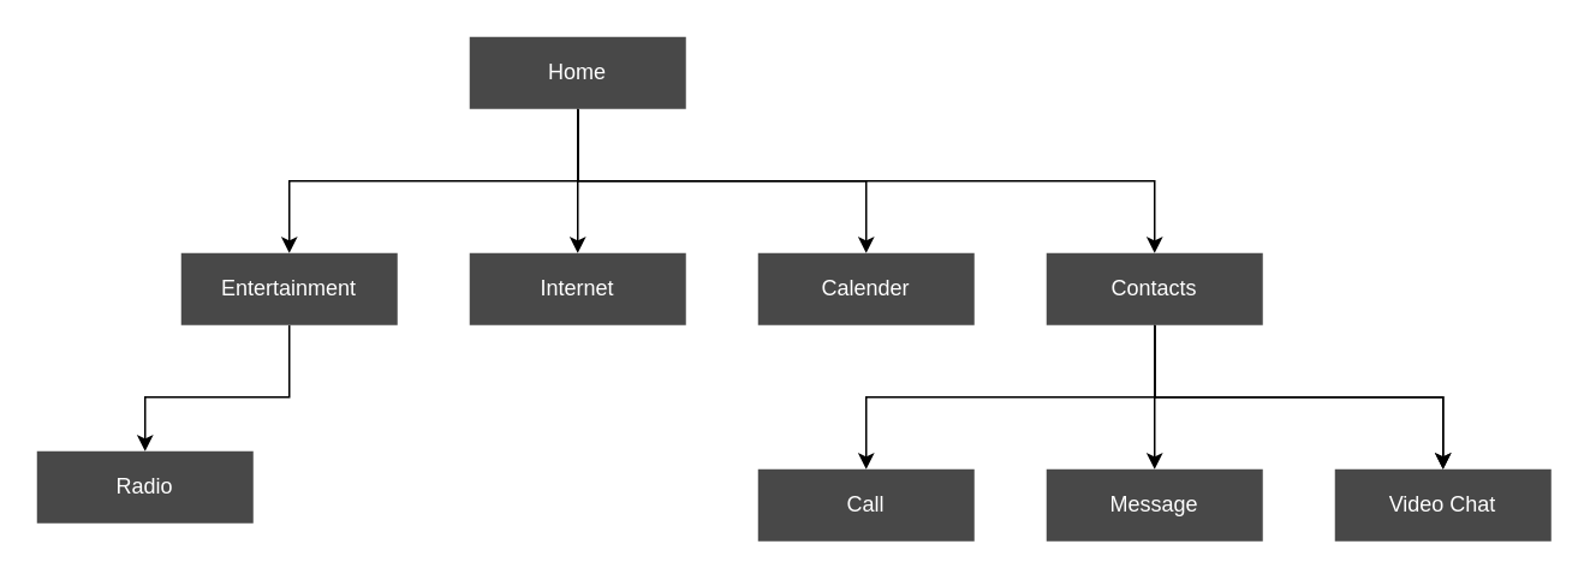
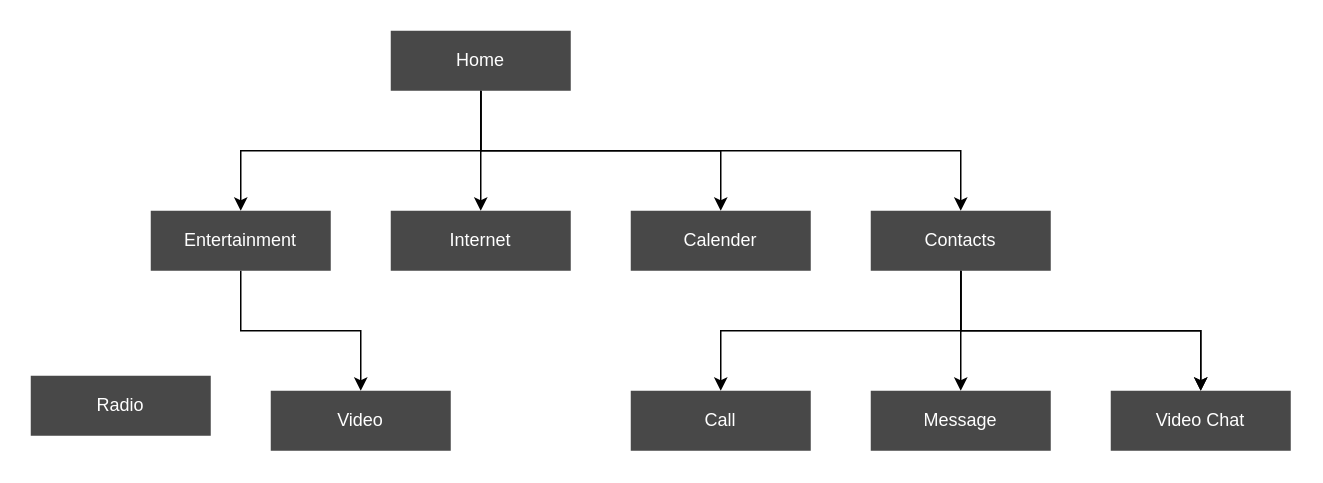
  <mxCell id="0" />
  <mxCell id="1" parent="0" />
  <mxCell id="2" value="" style="edgeStyle=orthogonalEdgeStyle;rounded=0;orthogonalLoop=1;jettySize=auto;html=1;fontColor=#FFFFFF;" edge="1" parent="1" source="6" target="19"><mxGeometry relative="1" as="geometry"><Array as="points"><mxPoint x="320" y="100" /><mxPoint x="160" y="100" /></Array></mxGeometry></mxCell>
  <mxCell id="3" value="" style="edgeStyle=orthogonalEdgeStyle;rounded=0;orthogonalLoop=1;jettySize=auto;html=1;fontColor=#FFFFFF;" edge="1" parent="1" source="6" target="16"><mxGeometry relative="1" as="geometry"><Array as="points"><mxPoint x="320" y="80" /><mxPoint x="320" y="80" /></Array></mxGeometry></mxCell>
  <mxCell id="4" value="" style="edgeStyle=orthogonalEdgeStyle;rounded=0;orthogonalLoop=1;jettySize=auto;html=1;fontColor=#FFFFFF;" edge="1" parent="1" source="6" target="15"><mxGeometry relative="1" as="geometry"><Array as="points"><mxPoint x="320" y="100" /><mxPoint x="480" y="100" /></Array></mxGeometry></mxCell>
  <mxCell id="5" value="" style="edgeStyle=orthogonalEdgeStyle;rounded=0;orthogonalLoop=1;jettySize=auto;html=1;fontColor=#FFFFFF;" edge="1" parent="1" source="6" target="11"><mxGeometry relative="1" as="geometry"><Array as="points"><mxPoint x="320" y="100" /><mxPoint x="640" y="100" /></Array></mxGeometry></mxCell>
  <mxCell id="6" value="Home" style="rounded=0;whiteSpace=wrap;html=1;strokeColor=none;fillColor=#484848;fontColor=#FFFFFF;" vertex="1" parent="1"><mxGeometry y="20" width="120" height="40" as="geometry" x="260" /></mxCell>
  <mxCell id="7" value="" style="edgeStyle=orthogonalEdgeStyle;rounded=0;orthogonalLoop=1;jettySize=auto;html=1;fontColor=#FFFFFF;" edge="1" parent="1" source="11" target="14"><mxGeometry relative="1" as="geometry"><Array as="points"><mxPoint x="640" y="220" /><mxPoint x="480" y="220" /></Array></mxGeometry></mxCell>
  <mxCell id="8" value="" style="edgeStyle=orthogonalEdgeStyle;rounded=0;orthogonalLoop=1;jettySize=auto;html=1;fontColor=#FFFFFF;" edge="1" parent="1" source="11" target="13"><mxGeometry relative="1" as="geometry"><Array as="points"><mxPoint x="640" y="220" /><mxPoint x="800" y="220" /></Array></mxGeometry></mxCell>
  <mxCell id="9" value="" style="edgeStyle=orthogonalEdgeStyle;rounded=0;orthogonalLoop=1;jettySize=auto;html=1;fontColor=#FFFFFF;" edge="1" parent="1" source="11" target="13"><mxGeometry relative="1" as="geometry"><Array as="points"><mxPoint x="640" y="220" /><mxPoint x="800" y="220" /></Array></mxGeometry></mxCell>
  <mxCell id="10" value="" style="edgeStyle=orthogonalEdgeStyle;rounded=0;orthogonalLoop=1;jettySize=auto;html=1;fontColor=#FFFFFF;" edge="1" parent="1" source="11" target="12"><mxGeometry relative="1" as="geometry" /></mxCell>
  <mxCell id="11" value="Contacts" style="rounded=0;whiteSpace=wrap;html=1;strokeColor=none;fillColor=#484848;fontColor=#FFFFFF;" vertex="1" parent="1"><mxGeometry x="580" y="140" width="120" height="40" as="geometry" /></mxCell>
  <mxCell id="12" value="Message" style="rounded=0;whiteSpace=wrap;html=1;strokeColor=none;fillColor=#484848;fontColor=#FFFFFF;" vertex="1" parent="1"><mxGeometry x="580" y="260" width="120" height="40" as="geometry" /></mxCell>
  <mxCell id="13" value="Video Chat" style="rounded=0;whiteSpace=wrap;html=1;strokeColor=none;fillColor=#484848;fontColor=#FFFFFF;" vertex="1" parent="1"><mxGeometry x="740" y="260" width="120" height="40" as="geometry" /></mxCell>
  <mxCell id="14" value="Call" style="rounded=0;whiteSpace=wrap;html=1;strokeColor=none;fillColor=#484848;fontColor=#FFFFFF;" vertex="1" parent="1"><mxGeometry x="420" y="260" width="120" height="40" as="geometry" /></mxCell>
  <mxCell id="15" value="Calender" style="rounded=0;whiteSpace=wrap;html=1;strokeColor=none;fillColor=#484848;fontColor=#FFFFFF;" vertex="1" parent="1"><mxGeometry x="420" y="140" width="120" height="40" as="geometry" /></mxCell>
  <mxCell id="16" value="Internet" style="rounded=0;whiteSpace=wrap;html=1;strokeColor=none;fillColor=#484848;fontColor=#FFFFFF;" vertex="1" parent="1"><mxGeometry y="140" width="120" height="40" as="geometry" x="260" /></mxCell>
- <mxCell id="17" value="" style="edgeStyle=orthogonalEdgeStyle;rounded=0;orthogonalLoop=1;jettySize=auto;html=1;fontColor=#FFFFFF;" edge="1" parent="1" source="19" target="21"><mxGeometry relative="1" as="geometry"><Array as="points"><mxPoint x="160" y="220" /><mxPoint x="80" y="220" /></Array></mxGeometry></mxCell>
+ <mxCell id="18" value="" style="edgeStyle=orthogonalEdgeStyle;rounded=0;orthogonalLoop=1;jettySize=auto;html=1;fontColor=#FFFFFF;" edge="1" parent="1" source="19" target="20"><mxGeometry relative="1" as="geometry" /></mxCell>
  <mxCell id="19" value="Entertainment" style="rounded=0;whiteSpace=wrap;html=1;strokeColor=none;fillColor=#484848;fontColor=#FFFFFF;" vertex="1" parent="1"><mxGeometry x="100" y="140" width="120" height="40" as="geometry" /></mxCell>
+ <mxCell id="20" value="Video" style="rounded=0;whiteSpace=wrap;html=1;strokeColor=none;fillColor=#484848;fontColor=#FFFFFF;" vertex="1" parent="1"><mxGeometry x="180" y="260" width="120" height="40" as="geometry" /></mxCell>
  <mxCell id="21" value="Radio" style="rounded=0;whiteSpace=wrap;html=1;strokeColor=none;fillColor=#484848;fontColor=#FFFFFF;" vertex="1" parent="1"><mxGeometry x="20" y="250" width="120" height="40" as="geometry" /></mxCell>
